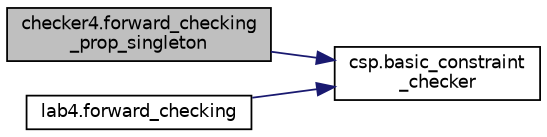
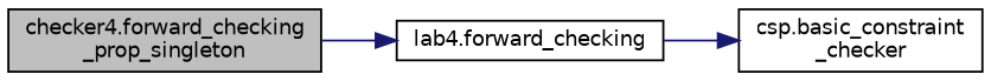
  digraph {
    rankdir=LR
    node [color=black fillcolor=white fontname=Helvetica fontsize=10 shape=record style=filled]
    edge [color=midnightblue fontname=Helvetica fontsize=10 labelfontname=Helvetica labelfontsize=10 style=solid]
    n1 [fillcolor=grey75 fontcolor=black height=0.2 label="checker4.forward_checking\l_prop_singleton" width=0.4]
    n2 [height=0.2 label="lab4.forward_checking" width=0.4]
    n3 [height=0.2 label="csp.basic_constraint\l_checker" width=0.4]
-   n1 -> n3
+   n1 -> n2
    n2 -> n3
  }
